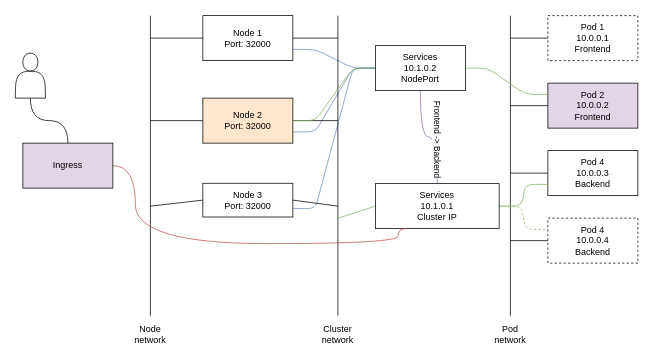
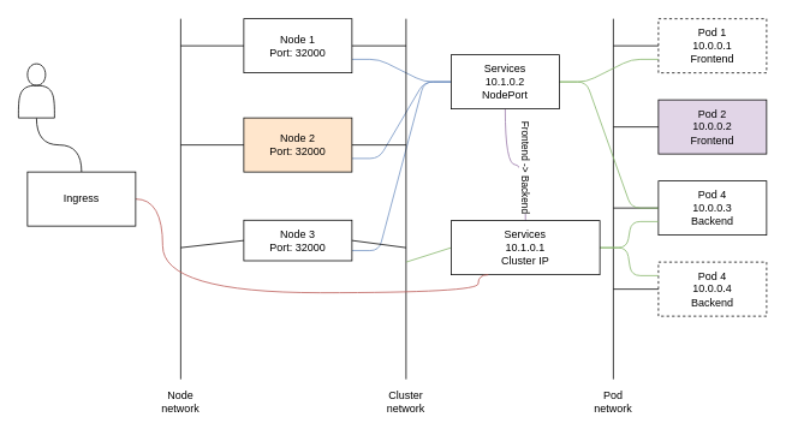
  <mxCell id="0" />
  <mxCell id="1" parent="0" />
  <mxCell id="2" style="edgeStyle=entityRelationEdgeStyle;rounded=1;orthogonalLoop=1;jettySize=auto;html=1;exitX=1;exitY=0.75;exitDx=0;exitDy=0;entryX=0;entryY=0.5;entryDx=0;entryDy=0;endArrow=none;endFill=0;fillColor=#dae8fc;strokeColor=#6c8ebf;" edge="1" parent="1" source="3" target="32"><mxGeometry relative="1" as="geometry" /></mxCell>
  <mxCell id="3" value="Node 1&lt;br&gt;Port: 32000" style="rounded=0;whiteSpace=wrap;html=1;" vertex="1" parent="1"><mxGeometry x="270" y="20" width="120" height="60" as="geometry" /></mxCell>
  <mxCell id="4" style="edgeStyle=entityRelationEdgeStyle;rounded=1;orthogonalLoop=1;jettySize=auto;html=1;exitX=1;exitY=0.75;exitDx=0;exitDy=0;endArrow=none;endFill=0;fillColor=#dae8fc;strokeColor=#6c8ebf;" edge="1" parent="1" source="5"><mxGeometry relative="1" as="geometry"><mxPoint x="500" y="90" as="targetPoint" /></mxGeometry></mxCell>
  <mxCell id="5" value="Node 2&lt;br&gt;Port: 32000" style="rounded=0;whiteSpace=wrap;html=1;fillColor=#ffe6cc;" vertex="1" parent="1"><mxGeometry x="270" y="130" width="120" height="60" as="geometry" /></mxCell>
  <mxCell id="6" style="edgeStyle=entityRelationEdgeStyle;rounded=1;orthogonalLoop=1;jettySize=auto;html=1;exitX=1;exitY=0.75;exitDx=0;exitDy=0;endArrow=none;endFill=0;fillColor=#dae8fc;strokeColor=#6c8ebf;" edge="1" parent="1" source="7"><mxGeometry relative="1" as="geometry"><mxPoint x="500" y="90" as="targetPoint" /></mxGeometry></mxCell>
  <mxCell id="7" value="Node 3&lt;br&gt;Port: 32000" style="rounded=0;whiteSpace=wrap;html=1;" vertex="1" parent="1"><mxGeometry x="270" y="243.5" width="120" height="45" as="geometry" /></mxCell>
  <mxCell id="8" value="" style="endArrow=none;html=1;rounded=0;" edge="1" parent="1"><mxGeometry width="50" height="50" relative="1" as="geometry"><mxPoint x="200" y="420" as="sourcePoint" /><mxPoint x="200" y="20" as="targetPoint" /><Array as="points" /></mxGeometry></mxCell>
  <mxCell id="9" value="" style="endArrow=none;html=1;rounded=0;entryX=0;entryY=0.5;entryDx=0;entryDy=0;" edge="1" parent="1" target="3"><mxGeometry width="50" height="50" relative="1" as="geometry"><mxPoint x="200" y="50" as="sourcePoint" /><mxPoint x="460" y="230" as="targetPoint" /></mxGeometry></mxCell>
  <mxCell id="10" value="" style="endArrow=none;html=1;rounded=0;entryX=0;entryY=0.5;entryDx=0;entryDy=0;" edge="1" parent="1" target="5"><mxGeometry width="50" height="50" relative="1" as="geometry"><mxPoint x="200" y="160" as="sourcePoint" /><mxPoint x="460" y="230" as="targetPoint" /></mxGeometry></mxCell>
  <mxCell id="11" value="" style="endArrow=none;html=1;rounded=0;entryX=0;entryY=0.5;entryDx=0;entryDy=0;" edge="1" parent="1" target="7"><mxGeometry width="50" height="50" relative="1" as="geometry"><mxPoint x="200" y="274" as="sourcePoint" /><mxPoint x="260" y="280" as="targetPoint" /></mxGeometry></mxCell>
  <mxCell id="12" value="" style="endArrow=none;html=1;rounded=0;" edge="1" parent="1"><mxGeometry width="50" height="50" relative="1" as="geometry"><mxPoint x="450" y="420" as="sourcePoint" /><mxPoint x="450" y="20" as="targetPoint" /><Array as="points" /></mxGeometry></mxCell>
  <mxCell id="13" value="" style="endArrow=none;html=1;rounded=0;exitX=1;exitY=0.5;exitDx=0;exitDy=0;" edge="1" parent="1" source="7"><mxGeometry width="50" height="50" relative="1" as="geometry"><mxPoint x="410" y="280" as="sourcePoint" /><mxPoint x="450" y="274" as="targetPoint" /></mxGeometry></mxCell>
  <mxCell id="14" value="" style="endArrow=none;html=1;rounded=0;exitX=1;exitY=0.5;exitDx=0;exitDy=0;" edge="1" parent="1" source="5"><mxGeometry width="50" height="50" relative="1" as="geometry"><mxPoint x="410" y="280" as="sourcePoint" /><mxPoint x="450" y="160" as="targetPoint" /></mxGeometry></mxCell>
  <mxCell id="15" value="" style="endArrow=none;html=1;rounded=0;entryX=1;entryY=0.5;entryDx=0;entryDy=0;" edge="1" parent="1" target="3"><mxGeometry width="50" height="50" relative="1" as="geometry"><mxPoint x="450" y="50" as="sourcePoint" /><mxPoint x="460" y="230" as="targetPoint" /></mxGeometry></mxCell>
  <mxCell id="16" value="Node network" style="text;html=1;strokeColor=none;fillColor=none;align=center;verticalAlign=middle;whiteSpace=wrap;rounded=0;" vertex="1" parent="1"><mxGeometry x="170" y="430" width="60" height="30" as="geometry" /></mxCell>
  <mxCell id="17" value="Cluster network" style="text;html=1;strokeColor=none;fillColor=none;align=center;verticalAlign=middle;whiteSpace=wrap;rounded=0;" vertex="1" parent="1"><mxGeometry x="420" y="430" width="60" height="30" as="geometry" /></mxCell>
  <mxCell id="18" value="" style="endArrow=none;html=1;rounded=0;" edge="1" parent="1"><mxGeometry width="50" height="50" relative="1" as="geometry"><mxPoint x="680" y="420" as="sourcePoint" /><mxPoint x="680" y="20" as="targetPoint" /></mxGeometry></mxCell>
  <mxCell id="19" value="Pod network" style="text;html=1;strokeColor=none;fillColor=none;align=center;verticalAlign=middle;whiteSpace=wrap;rounded=0;" vertex="1" parent="1"><mxGeometry x="650" y="430" width="60" height="30" as="geometry" /></mxCell>
  <mxCell id="20" value="Pod 1&lt;br&gt;10.0.0.1&lt;br&gt;Frontend" style="rounded=0;whiteSpace=wrap;html=1;dashed=1;" vertex="1" parent="1"><mxGeometry x="730" y="20" width="120" height="60" as="geometry" /></mxCell>
  <mxCell id="21" value="Pod 2&lt;br&gt;10.0.0.2&lt;br&gt;Frontend" style="rounded=0;whiteSpace=wrap;html=1;fillColor=#e1d5e7;" vertex="1" parent="1"><mxGeometry x="730" y="110" width="120" height="60" as="geometry" /></mxCell>
  <mxCell id="22" value="Pod 4&lt;br&gt;10.0.0.3&lt;br&gt;Backend" style="rounded=0;whiteSpace=wrap;html=1;" vertex="1" parent="1"><mxGeometry x="730" y="200" width="120" height="60" as="geometry" /></mxCell>
  <mxCell id="23" value="Pod 4&lt;br&gt;10.0.0.4&lt;br&gt;Backend" style="rounded=0;whiteSpace=wrap;html=1;dashed=1;" vertex="1" parent="1"><mxGeometry x="730" y="290" width="120" height="60" as="geometry" /></mxCell>
  <mxCell id="24" value="" style="endArrow=none;html=1;rounded=0;entryX=0;entryY=0.5;entryDx=0;entryDy=0;" edge="1" parent="1" target="23"><mxGeometry width="50" height="50" relative="1" as="geometry"><mxPoint x="680" y="320" as="sourcePoint" /><mxPoint x="540" y="230" as="targetPoint" /></mxGeometry></mxCell>
  <mxCell id="25" value="" style="endArrow=none;html=1;rounded=0;entryX=0;entryY=0.5;entryDx=0;entryDy=0;" edge="1" parent="1" target="22"><mxGeometry width="50" height="50" relative="1" as="geometry"><mxPoint x="680" y="230" as="sourcePoint" /><mxPoint x="540" y="230" as="targetPoint" /></mxGeometry></mxCell>
  <mxCell id="26" value="" style="endArrow=none;html=1;rounded=0;entryX=0;entryY=0.5;entryDx=0;entryDy=0;" edge="1" parent="1" target="21"><mxGeometry width="50" height="50" relative="1" as="geometry"><mxPoint x="680" y="140" as="sourcePoint" /><mxPoint x="540" y="230" as="targetPoint" /></mxGeometry></mxCell>
  <mxCell id="27" value="" style="endArrow=none;html=1;rounded=0;entryX=0;entryY=0.5;entryDx=0;entryDy=0;" edge="1" parent="1" target="20"><mxGeometry width="50" height="50" relative="1" as="geometry"><mxPoint x="680" y="50" as="sourcePoint" /><mxPoint x="540" y="230" as="targetPoint" /></mxGeometry></mxCell>
- <mxCell id="28" style="edgeStyle=entityRelationEdgeStyle;rounded=1;orthogonalLoop=1;jettySize=auto;html=1;fillColor=#d5e8d4;strokeColor=#82b366;endArrow=none;endFill=0;" edge="1" parent="1" source="32" target="5"><mxGeometry relative="1" as="geometry" /></mxCell>
- <mxCell id="29" style="edgeStyle=entityRelationEdgeStyle;rounded=1;orthogonalLoop=1;jettySize=auto;html=1;exitX=1;exitY=0.5;exitDx=0;exitDy=0;entryX=0;entryY=0.25;entryDx=0;entryDy=0;fillColor=#d5e8d4;strokeColor=#82b366;endArrow=none;endFill=0;" edge="1" parent="1" source="32" target="21"><mxGeometry relative="1" as="geometry" /></mxCell>
+ <mxCell id="28" style="edgeStyle=entityRelationEdgeStyle;rounded=1;orthogonalLoop=1;jettySize=auto;html=1;entryX=0;entryY=0.75;entryDx=0;entryDy=0;fillColor=#d5e8d4;strokeColor=#82b366;endArrow=none;endFill=0;" edge="1" parent="1" source="32" target="20"><mxGeometry relative="1" as="geometry" /></mxCell>
+ <mxCell id="29" style="edgeStyle=entityRelationEdgeStyle;rounded=1;orthogonalLoop=1;jettySize=auto;html=1;exitX=1;exitY=0.5;exitDx=0;exitDy=0;fillColor=#d5e8d4;strokeColor=#82b366;endArrow=none;endFill=0;" edge="1" parent="1" source="32" target="22"><mxGeometry relative="1" as="geometry" /></mxCell>
  <mxCell id="30" style="edgeStyle=orthogonalEdgeStyle;curved=1;rounded=1;orthogonalLoop=1;jettySize=auto;html=1;exitX=0.5;exitY=1;exitDx=0;exitDy=0;entryX=0.5;entryY=0;entryDx=0;entryDy=0;endArrow=none;endFill=0;elbow=vertical;fillColor=#e1d5e7;strokeColor=#9673a6;" edge="1" parent="1" source="32" target="36"><mxGeometry relative="1" as="geometry" /></mxCell>
  <mxCell id="31" value="Frontend -&amp;gt; Backend" style="edgeLabel;html=1;align=center;verticalAlign=middle;resizable=0;points=[];rotation=90;" vertex="1" connectable="0" parent="30"><mxGeometry x="-0.081" y="1" relative="1" as="geometry"><mxPoint x="19" y="3" as="offset" /></mxGeometry></mxCell>
  <mxCell id="32" value="Services&lt;br&gt;10.1.0.2&lt;br&gt;NodePort" style="rounded=0;whiteSpace=wrap;html=1;" vertex="1" parent="1"><mxGeometry x="500" y="60" width="120" height="60" as="geometry" /></mxCell>
  <mxCell id="33" style="edgeStyle=entityRelationEdgeStyle;rounded=1;orthogonalLoop=1;jettySize=auto;html=1;entryX=0;entryY=0.75;entryDx=0;entryDy=0;fillColor=#d5e8d4;strokeColor=#82b366;endArrow=none;endFill=0;" edge="1" parent="1" source="36" target="22"><mxGeometry relative="1" as="geometry"><mxPoint x="650" y="270" as="targetPoint" /></mxGeometry></mxCell>
- <mxCell id="34" style="edgeStyle=entityRelationEdgeStyle;rounded=1;orthogonalLoop=1;jettySize=auto;html=1;exitX=1;exitY=0.5;exitDx=0;exitDy=0;entryX=0;entryY=0.25;entryDx=0;entryDy=0;fillColor=#d5e8d4;strokeColor=#82b366;endArrow=none;endFill=0;dashed=1;" edge="1" parent="1" source="36" target="23"><mxGeometry relative="1" as="geometry" /></mxCell>
+ <mxCell id="34" style="edgeStyle=entityRelationEdgeStyle;rounded=1;orthogonalLoop=1;jettySize=auto;html=1;exitX=1;exitY=0.5;exitDx=0;exitDy=0;entryX=0;entryY=0.25;entryDx=0;entryDy=0;fillColor=#d5e8d4;strokeColor=#82b366;endArrow=none;endFill=0;" edge="1" parent="1" source="36" target="23"><mxGeometry relative="1" as="geometry" /></mxCell>
  <mxCell id="35" style="rounded=1;orthogonalLoop=1;jettySize=auto;html=1;exitX=0;exitY=0.5;exitDx=0;exitDy=0;endArrow=none;endFill=0;fillColor=#d5e8d4;strokeColor=#82b366;" edge="1" parent="1" source="36"><mxGeometry relative="1" as="geometry"><mxPoint x="450" y="290" as="targetPoint" /></mxGeometry></mxCell>
  <mxCell id="36" value="Services&lt;br&gt;10.1.0.1&lt;br&gt;Cluster IP" style="rounded=0;whiteSpace=wrap;html=1;" vertex="1" parent="1"><mxGeometry x="500" y="244" width="165" height="60" as="geometry" /></mxCell>
  <mxCell id="37" style="edgeStyle=orthogonalEdgeStyle;rounded=1;orthogonalLoop=1;jettySize=auto;html=1;exitX=0.5;exitY=1;exitDx=0;exitDy=0;entryX=0.5;entryY=0;entryDx=0;entryDy=0;endArrow=none;endFill=0;elbow=vertical;curved=1;" edge="1" parent="1" source="38" target="40"><mxGeometry relative="1" as="geometry" /></mxCell>
  <mxCell id="38" value="" style="shape=actor;whiteSpace=wrap;html=1;" vertex="1" parent="1"><mxGeometry x="20" y="70" width="40" height="60" as="geometry" /></mxCell>
  <mxCell id="39" style="edgeStyle=orthogonalEdgeStyle;curved=1;rounded=1;orthogonalLoop=1;jettySize=auto;html=1;exitX=1;exitY=0.5;exitDx=0;exitDy=0;entryX=0.25;entryY=1;entryDx=0;entryDy=0;endArrow=none;endFill=0;elbow=vertical;fillColor=#f8cecc;strokeColor=#b85450;" edge="1" parent="1" source="40" target="36"><mxGeometry relative="1" as="geometry"><Array as="points"><mxPoint x="180" y="220" /><mxPoint x="180" y="324" /><mxPoint x="530" y="324" /></Array></mxGeometry></mxCell>
- <mxCell id="40" value="Ingress" style="rounded=0;whiteSpace=wrap;html=1;fillColor=#e1d5e7;" vertex="1" parent="1"><mxGeometry x="30" y="190" width="120" height="60" as="geometry" /></mxCell>
+ <mxCell id="40" value="Ingress" style="rounded=0;whiteSpace=wrap;html=1;" vertex="1" parent="1"><mxGeometry x="30" y="190" width="120" height="60" as="geometry" /></mxCell>
